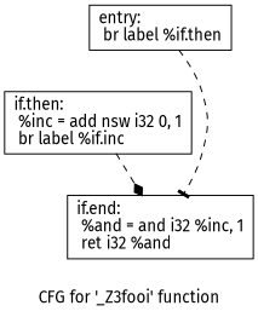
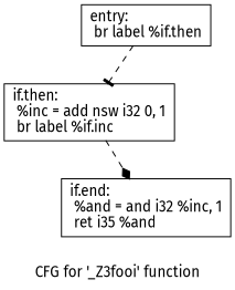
  digraph {
    fontname="Fira Sans"
    label="CFG for '_Z3fooi' function"
    node [fontname="Fira Sans" shape=record]
    edge [fontname="Fira Sans" style=dashed]
    n1 [label="{entry:\l  br label %if.then\l}"]
    n2 [label="{if.then:                                          \l  %inc = add nsw i32 0, 1\l  br label %if.inc\l}"]
-   n3 [label="{if.end:                                           \l  %and = and i32 %inc, 1\l  ret i32 %and\l}"]
-   n1 -> n3 [arrowhead=tee]
+   n3 [label="{if.end:                                           \l  %and = and i32 %inc, 1\l  ret i35 %and\l}"]
+   n1 -> n2 [arrowhead=tee]
    n2 -> n3 [arrowhead=diamond]
  }
